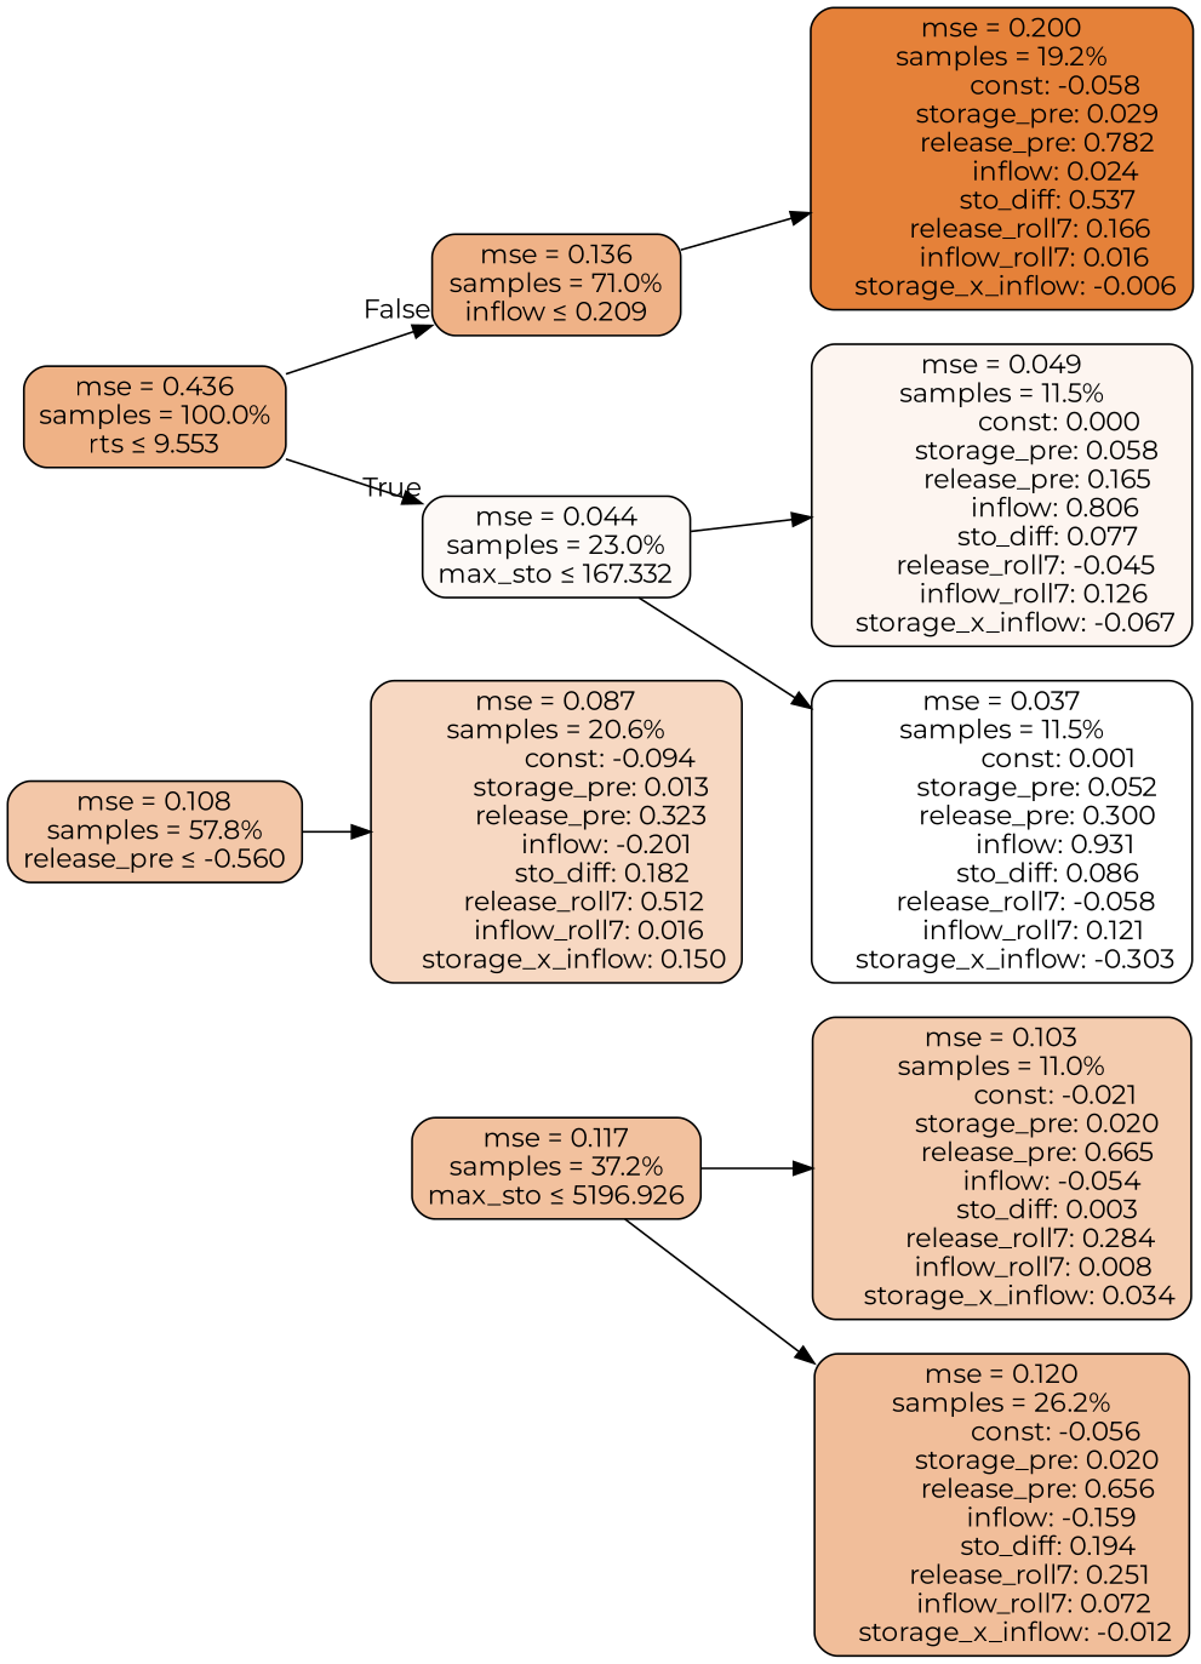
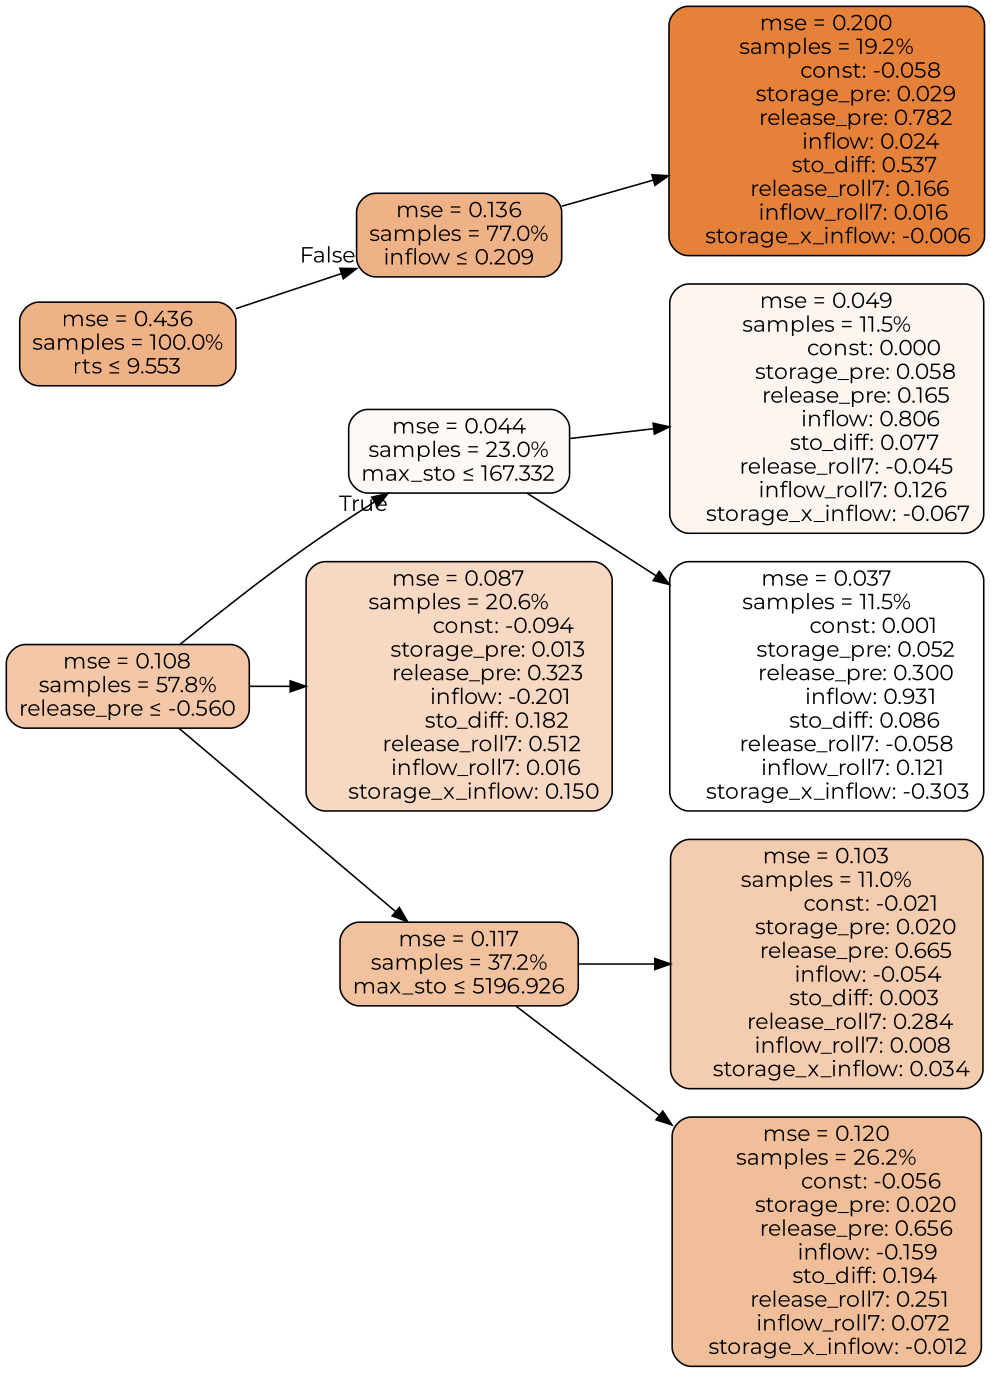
  digraph {
    fontname=Montserrat
    rankdir=LR
    node [color=black fontname=Montserrat shape=rectangle style="filled, rounded"]
    edge [fontname=Montserrat]
    n1 [fillcolor="#efb286" label="mse = 0.436\nsamples = 100.0%\nrts &le; 9.553"]
    n2 [fillcolor="#fdf9f6" label="mse = 0.044\nsamples = 23.0%\nmax_sto &le; 167.332"]
-   n3 [fillcolor="#efb287" label="mse = 0.136\nsamples = 71.0%\ninflow &le; 0.209"]
+   n3 [fillcolor="#efb287" label="mse = 0.136\nsamples = 77.0%\ninflow &le; 0.209"]
    n4 [fillcolor="#fdf5f0" label="mse = 0.049\nsamples = 11.5%\n                const: 0.000\n          storage_pre: 0.058\n          release_pre: 0.165\n               inflow: 0.806\n             sto_diff: 0.077\n       release_roll7: -0.045\n         inflow_roll7: 0.126\n    storage_x_inflow: -0.067"]
    n5 [fillcolor="#ffffff" label="mse = 0.037\nsamples = 11.5%\n                const: 0.001\n          storage_pre: 0.052\n          release_pre: 0.300\n               inflow: 0.931\n             sto_diff: 0.086\n       release_roll7: -0.058\n         inflow_roll7: 0.121\n    storage_x_inflow: -0.303"]
    n6 [fillcolor="#e58139" label="mse = 0.200\nsamples = 19.2%\n               const: -0.058\n          storage_pre: 0.029\n          release_pre: 0.782\n               inflow: 0.024\n             sto_diff: 0.537\n        release_roll7: 0.166\n         inflow_roll7: 0.016\n    storage_x_inflow: -0.006"]
    n7 [fillcolor="#f3c7a8" label="mse = 0.108\nsamples = 57.8%\nrelease_pre &le; -0.560"]
    n8 [fillcolor="#f7d8c2" label="mse = 0.087\nsamples = 20.6%\n               const: -0.094\n          storage_pre: 0.013\n          release_pre: 0.323\n              inflow: -0.201\n             sto_diff: 0.182\n        release_roll7: 0.512\n         inflow_roll7: 0.016\n     storage_x_inflow: 0.150"]
    n9 [fillcolor="#f2c19e" label="mse = 0.117\nsamples = 37.2%\nmax_sto &le; 5196.926"]
    n10 [fillcolor="#f1be9a" label="mse = 0.120\nsamples = 26.2%\n               const: -0.056\n          storage_pre: 0.020\n          release_pre: 0.656\n              inflow: -0.159\n             sto_diff: 0.194\n        release_roll7: 0.251\n         inflow_roll7: 0.072\n    storage_x_inflow: -0.012"]
    n11 [fillcolor="#f4ccaf" label="mse = 0.103\nsamples = 11.0%\n               const: -0.021\n          storage_pre: 0.020\n          release_pre: 0.665\n              inflow: -0.054\n             sto_diff: 0.003\n        release_roll7: 0.284\n         inflow_roll7: 0.008\n     storage_x_inflow: 0.034"]
-   n1 -> n2 [headlabel=True labelangle=45 labeldistance=2.5]
+   n7 -> n2 [headlabel=True labelangle=45 labeldistance=2.5]
    n1 -> n3 [headlabel=False labelangle=-45 labeldistance=2.5]
    n2 -> n4
    n2 -> n5
    n3 -> n6
    n7 -> n8
+   n7 -> n9
    n9 -> n10
    n9 -> n11
  }
